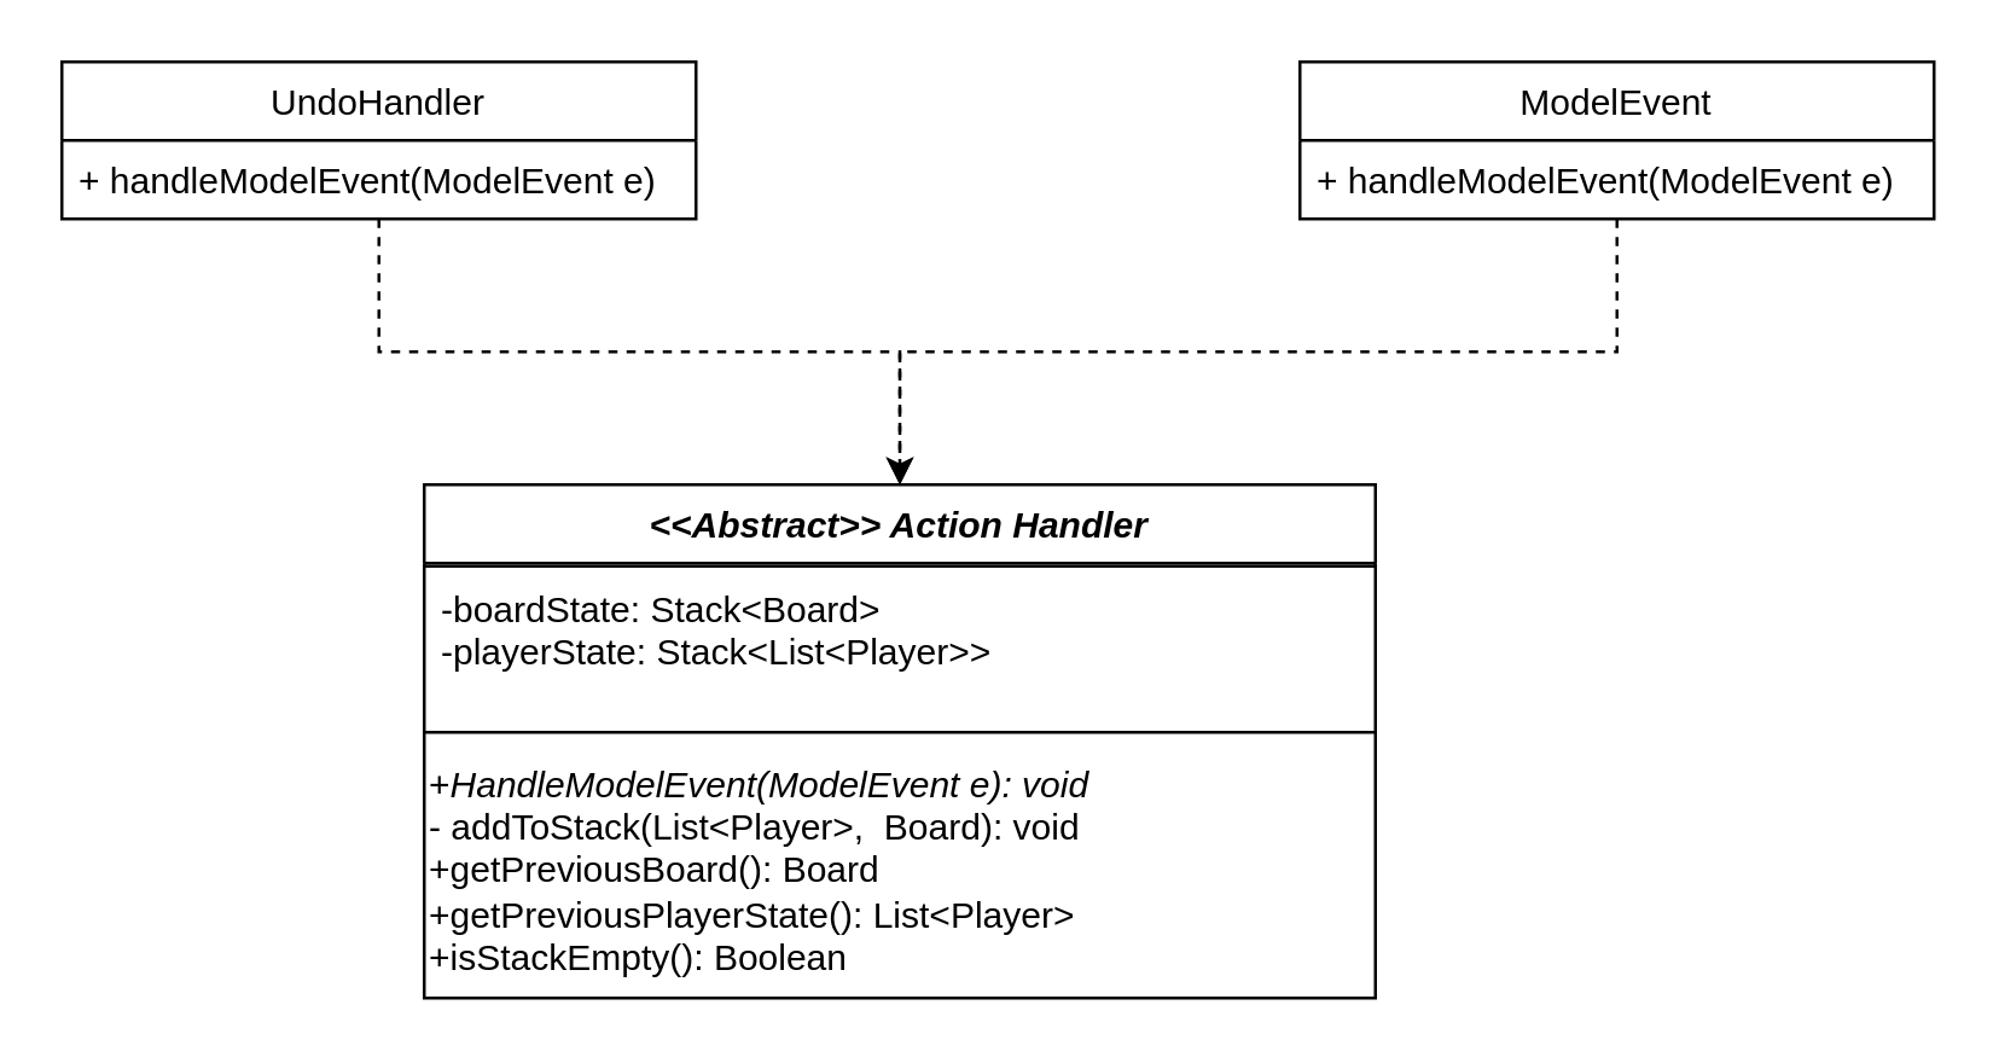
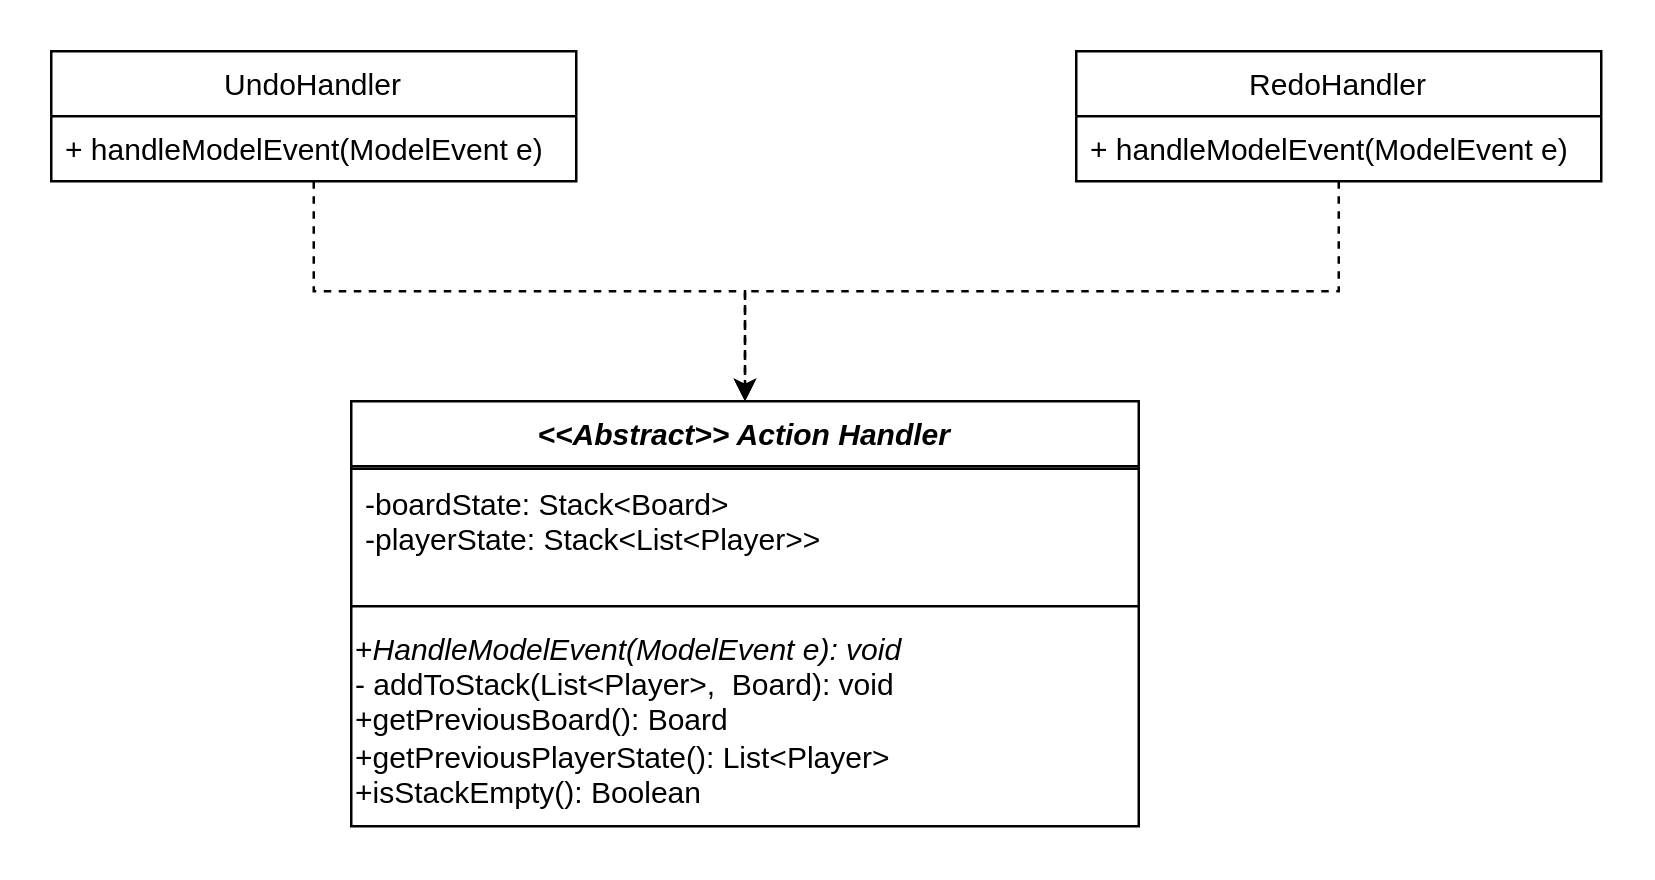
  <mxCell id="0" />
  <mxCell id="1" parent="0" />
  <mxCell id="2" value="&lt;&lt;Abstract&gt;&gt; Action Handler" style="swimlane;fontStyle=3;align=center;verticalAlign=top;childLayout=stackLayout;horizontal=1;startSize=26;horizontalStack=0;resizeParent=1;resizeParentMax=0;resizeLast=0;collapsible=1;marginBottom=0;" parent="1" vertex="1"><mxGeometry x="140" y="160" width="315" height="170" as="geometry" /></mxCell>
  <mxCell id="3" value="" style="line;strokeWidth=1;fillColor=none;align=left;verticalAlign=middle;spacingTop=-1;spacingLeft=3;spacingRight=3;rotatable=0;labelPosition=right;points=[];portConstraint=eastwest;" parent="2" vertex="1"><mxGeometry y="26" width="315" height="2" as="geometry" /></mxCell>
  <mxCell id="4" value="-boardState: Stack&lt;Board&gt;&#10;-playerState: Stack&lt;List&lt;Player&gt;&gt;&#10;" style="text;strokeColor=none;fillColor=none;align=left;verticalAlign=top;spacingLeft=4;spacingRight=4;overflow=hidden;rotatable=0;points=[[0,0.5],[1,0.5]];portConstraint=eastwest;" parent="2" vertex="1"><mxGeometry y="28" width="315" height="50" as="geometry" /></mxCell>
  <mxCell id="5" value="" style="line;strokeWidth=1;fillColor=none;align=left;verticalAlign=middle;spacingTop=-1;spacingLeft=3;spacingRight=3;rotatable=0;labelPosition=right;points=[];portConstraint=eastwest;" parent="2" vertex="1"><mxGeometry y="78" width="315" height="8" as="geometry" /></mxCell>
  <mxCell id="6" value="+&lt;i&gt;HandleModelEvent(ModelEvent e): void&lt;/i&gt;&lt;br&gt;- addToStack(List&amp;lt;Player&amp;gt;,&amp;nbsp; Board): void&lt;br&gt;+getPreviousBoard(): Board&lt;br&gt;+getPreviousPlayerState(): List&amp;lt;Player&amp;gt;&lt;br&gt;+isStackEmpty(): Boolean" style="text;html=1;strokeColor=none;fillColor=none;align=left;verticalAlign=middle;whiteSpace=wrap;rounded=0;" parent="2" vertex="1"><mxGeometry y="86" width="315" height="84" as="geometry" /></mxCell>
  <mxCell id="7" style="edgeStyle=orthogonalEdgeStyle;rounded=0;orthogonalLoop=1;jettySize=auto;html=1;entryX=0.5;entryY=0;entryDx=0;entryDy=0;dashed=1;" parent="1" source="8" target="2" edge="1"><mxGeometry relative="1" as="geometry" /></mxCell>
  <mxCell id="8" value="UndoHandler" style="swimlane;fontStyle=0;childLayout=stackLayout;horizontal=1;startSize=26;fillColor=none;horizontalStack=0;resizeParent=1;resizeParentMax=0;resizeLast=0;collapsible=1;marginBottom=0;" parent="1" vertex="1"><mxGeometry x="20" y="20" width="210" height="52" as="geometry" /></mxCell>
  <mxCell id="9" value="+ handleModelEvent(ModelEvent e)" style="text;strokeColor=none;fillColor=none;align=left;verticalAlign=top;spacingLeft=4;spacingRight=4;overflow=hidden;rotatable=0;points=[[0,0.5],[1,0.5]];portConstraint=eastwest;" parent="8" vertex="1"><mxGeometry y="26" width="210" height="26" as="geometry" /></mxCell>
  <mxCell id="10" style="edgeStyle=orthogonalEdgeStyle;rounded=0;orthogonalLoop=1;jettySize=auto;html=1;entryX=0.5;entryY=0;entryDx=0;entryDy=0;dashed=1;" parent="1" source="11" target="2" edge="1"><mxGeometry relative="1" as="geometry" /></mxCell>
- <mxCell id="11" value="ModelEvent" style="swimlane;fontStyle=0;childLayout=stackLayout;horizontal=1;startSize=26;fillColor=none;horizontalStack=0;resizeParent=1;resizeParentMax=0;resizeLast=0;collapsible=1;marginBottom=0;" parent="1" vertex="1"><mxGeometry x="430" y="20" width="210" height="52" as="geometry" /></mxCell>
+ <mxCell id="11" value="RedoHandler" style="swimlane;fontStyle=0;childLayout=stackLayout;horizontal=1;startSize=26;fillColor=none;horizontalStack=0;resizeParent=1;resizeParentMax=0;resizeLast=0;collapsible=1;marginBottom=0;" parent="1" vertex="1"><mxGeometry x="430" y="20" width="210" height="52" as="geometry" /></mxCell>
  <mxCell id="12" value="+ handleModelEvent(ModelEvent e)" style="text;strokeColor=none;fillColor=none;align=left;verticalAlign=top;spacingLeft=4;spacingRight=4;overflow=hidden;rotatable=0;points=[[0,0.5],[1,0.5]];portConstraint=eastwest;" parent="11" vertex="1"><mxGeometry y="26" width="210" height="26" as="geometry" /></mxCell>
